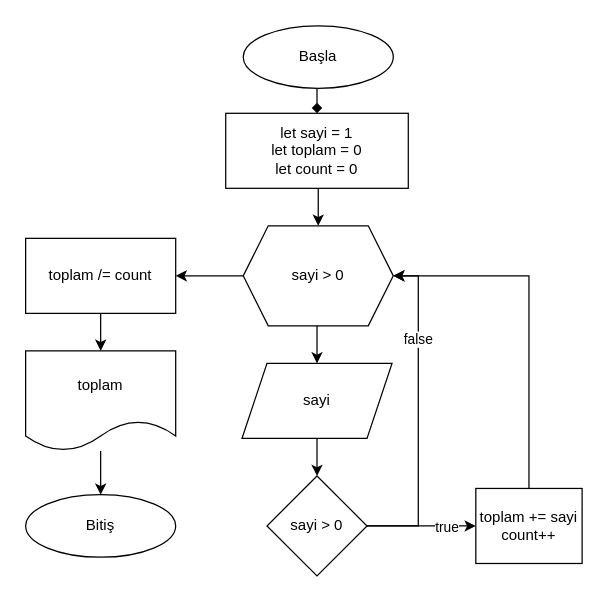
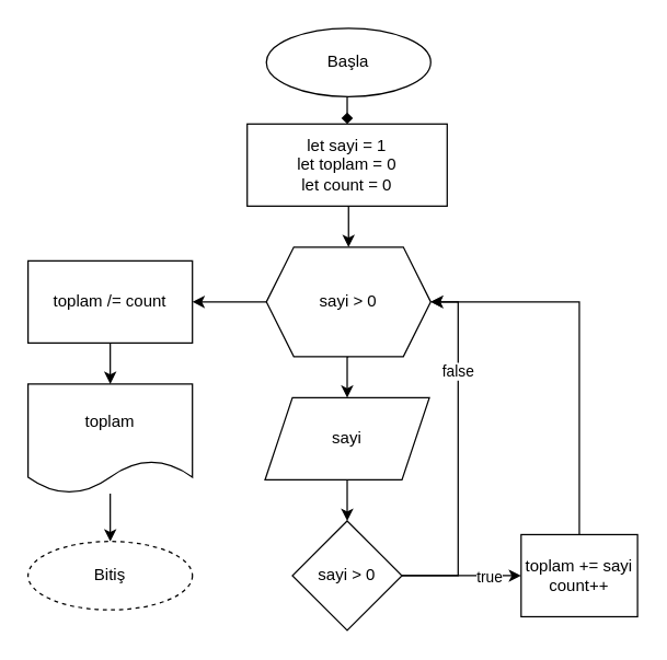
  <mxCell id="0" />
  <mxCell id="1" parent="0" />
  <mxCell id="2" style="edgeStyle=orthogonalEdgeStyle;rounded=0;orthogonalLoop=1;jettySize=auto;html=1;exitX=0.5;exitY=1;exitDx=0;exitDy=0;entryX=0.5;entryY=0;entryDx=0;entryDy=0;endArrow=diamond;" edge="1" parent="1" source="3" target="5"><mxGeometry relative="1" as="geometry" /></mxCell>
  <mxCell id="3" value="Başla" style="ellipse;whiteSpace=wrap;html=1;" vertex="1" parent="1"><mxGeometry x="194" y="20" width="120" height="50" as="geometry" /></mxCell>
  <mxCell id="4" style="edgeStyle=orthogonalEdgeStyle;rounded=0;orthogonalLoop=1;jettySize=auto;html=1;exitX=0.5;exitY=1;exitDx=0;exitDy=0;entryX=0.5;entryY=0;entryDx=0;entryDy=0;" edge="1" parent="1" source="5" target="8"><mxGeometry relative="1" as="geometry" /></mxCell>
  <mxCell id="5" value="let sayi = 1&lt;br&gt;let toplam = 0&lt;br&gt;let count = 0" style="rounded=0;whiteSpace=wrap;html=1;" vertex="1" parent="1"><mxGeometry x="180" y="90" width="146" height="60" as="geometry" /></mxCell>
  <mxCell id="6" style="edgeStyle=orthogonalEdgeStyle;rounded=0;orthogonalLoop=1;jettySize=auto;html=1;exitX=0.5;exitY=1;exitDx=0;exitDy=0;entryX=0.5;entryY=0;entryDx=0;entryDy=0;" edge="1" parent="1" source="8" target="10"><mxGeometry relative="1" as="geometry" /></mxCell>
  <mxCell id="7" style="edgeStyle=orthogonalEdgeStyle;rounded=0;orthogonalLoop=1;jettySize=auto;html=1;exitX=0;exitY=0.5;exitDx=0;exitDy=0;entryX=1;entryY=0.5;entryDx=0;entryDy=0;" edge="1" parent="1" source="8" target="19"><mxGeometry relative="1" as="geometry" /></mxCell>
  <mxCell id="8" value="sayi &amp;gt; 0" style="shape=hexagon;perimeter=hexagonPerimeter2;whiteSpace=wrap;html=1;fixedSize=1;" vertex="1" parent="1"><mxGeometry x="194" y="180" width="120" height="80" as="geometry" /></mxCell>
  <mxCell id="9" style="edgeStyle=orthogonalEdgeStyle;rounded=0;orthogonalLoop=1;jettySize=auto;html=1;exitX=0.5;exitY=1;exitDx=0;exitDy=0;entryX=0.5;entryY=0;entryDx=0;entryDy=0;" edge="1" parent="1" source="10" target="15"><mxGeometry relative="1" as="geometry" /></mxCell>
  <mxCell id="10" value="sayi" style="shape=parallelogram;perimeter=parallelogramPerimeter;whiteSpace=wrap;html=1;fixedSize=1;" vertex="1" parent="1"><mxGeometry x="193" y="290" width="120" height="60" as="geometry" /></mxCell>
  <mxCell id="11" style="edgeStyle=orthogonalEdgeStyle;rounded=0;orthogonalLoop=1;jettySize=auto;html=1;exitX=1;exitY=0.5;exitDx=0;exitDy=0;entryX=1;entryY=0.5;entryDx=0;entryDy=0;" edge="1" parent="1" source="15" target="8"><mxGeometry relative="1" as="geometry" /></mxCell>
  <mxCell id="12" value="false" style="edgeLabel;html=1;align=center;verticalAlign=middle;resizable=0;points=[];" vertex="1" connectable="0" parent="11"><mxGeometry x="0.464" y="1" relative="1" as="geometry"><mxPoint as="offset" /></mxGeometry></mxCell>
  <mxCell id="13" style="edgeStyle=orthogonalEdgeStyle;rounded=0;orthogonalLoop=1;jettySize=auto;html=1;exitX=1;exitY=0.5;exitDx=0;exitDy=0;entryX=0;entryY=0.5;entryDx=0;entryDy=0;" edge="1" parent="1" source="15" target="17"><mxGeometry relative="1" as="geometry" /></mxCell>
  <mxCell id="14" value="true" style="edgeLabel;html=1;align=center;verticalAlign=middle;resizable=0;points=[];" vertex="1" connectable="0" parent="13"><mxGeometry x="0.448" y="-3" relative="1" as="geometry"><mxPoint y="-3" as="offset" /></mxGeometry></mxCell>
  <mxCell id="15" value="sayi &amp;gt; 0" style="rhombus;whiteSpace=wrap;html=1;" vertex="1" parent="1"><mxGeometry x="213" y="380" width="80" height="80" as="geometry" /></mxCell>
  <mxCell id="16" style="edgeStyle=orthogonalEdgeStyle;rounded=0;orthogonalLoop=1;jettySize=auto;html=1;exitX=0.5;exitY=0;exitDx=0;exitDy=0;entryX=1;entryY=0.5;entryDx=0;entryDy=0;" edge="1" parent="1" source="17" target="8"><mxGeometry relative="1" as="geometry" /></mxCell>
  <mxCell id="17" value="toplam += sayi&lt;br&gt;count++" style="rounded=0;whiteSpace=wrap;html=1;" vertex="1" parent="1"><mxGeometry x="380" y="390" width="85" height="60" as="geometry" /></mxCell>
  <mxCell id="18" style="edgeStyle=orthogonalEdgeStyle;rounded=0;orthogonalLoop=1;jettySize=auto;html=1;exitX=0.5;exitY=1;exitDx=0;exitDy=0;entryX=0.5;entryY=0;entryDx=0;entryDy=0;" edge="1" parent="1" source="19" target="21"><mxGeometry relative="1" as="geometry" /></mxCell>
  <mxCell id="19" value="toplam /= count" style="rounded=0;whiteSpace=wrap;html=1;" vertex="1" parent="1"><mxGeometry x="20" y="190" width="120" height="60" as="geometry" /></mxCell>
  <mxCell id="20" style="edgeStyle=orthogonalEdgeStyle;rounded=0;orthogonalLoop=1;jettySize=auto;html=1;entryX=0.5;entryY=0;entryDx=0;entryDy=0;" edge="1" parent="1" source="21" target="22"><mxGeometry relative="1" as="geometry" /></mxCell>
  <mxCell id="21" value="toplam" style="shape=document;whiteSpace=wrap;html=1;boundedLbl=1;" vertex="1" parent="1"><mxGeometry x="20" y="280" width="120" height="80" as="geometry" /></mxCell>
- <mxCell id="22" value="Bitiş" style="ellipse;whiteSpace=wrap;html=1;" vertex="1" parent="1"><mxGeometry x="20" y="395" width="120" height="50" as="geometry" /></mxCell>
+ <mxCell id="22" value="Bitiş" style="ellipse;whiteSpace=wrap;html=1;dashed=1;" vertex="1" parent="1"><mxGeometry x="20" y="395" width="120" height="50" as="geometry" /></mxCell>
